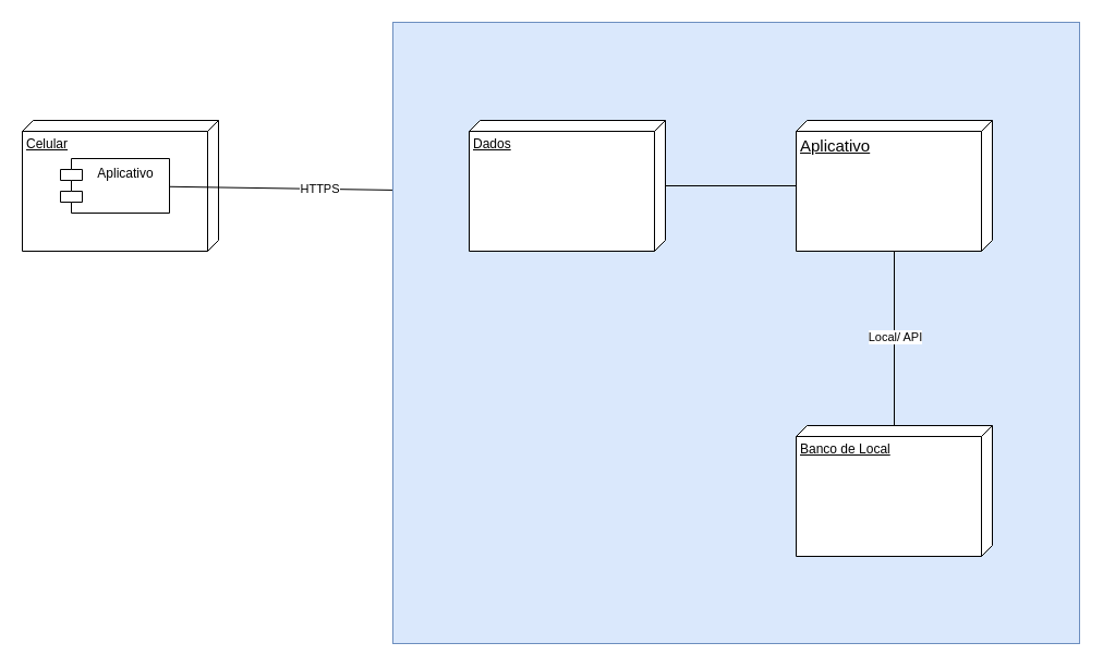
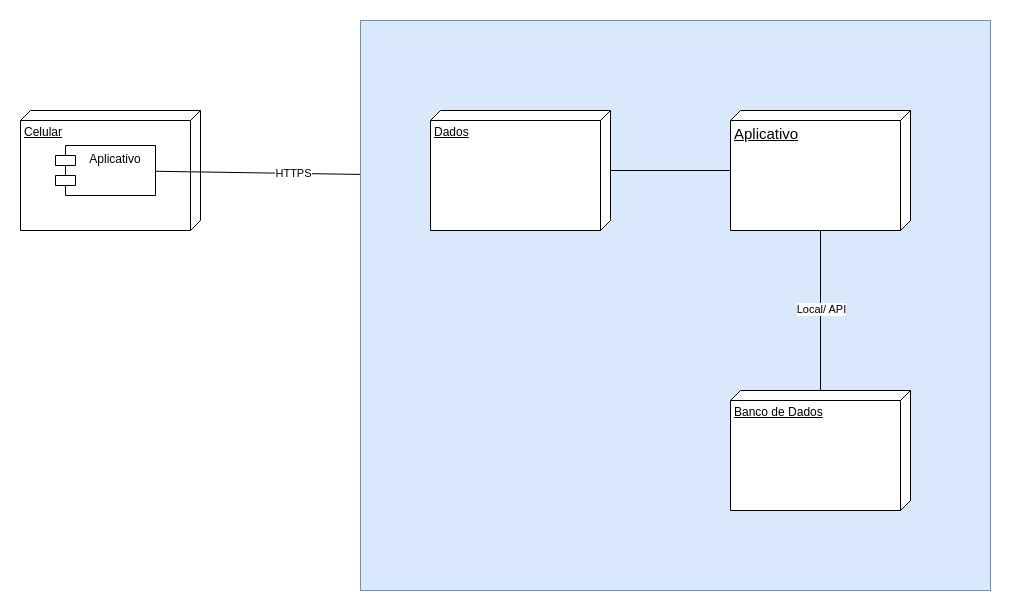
  <mxCell id="0" />
  <mxCell id="1" parent="0" />
  <mxCell id="2" value="" style="group" parent="1" vertex="1" connectable="0"><mxGeometry x="20" y="110" width="180" height="120" as="geometry" /></mxCell>
  <mxCell id="3" value="Celular" style="verticalAlign=top;align=left;spacingTop=8;spacingLeft=2;spacingRight=12;shape=cube;size=10;direction=south;fontStyle=4;html=1;whiteSpace=wrap;" parent="2" vertex="1"><mxGeometry width="180" height="120" as="geometry" /></mxCell>
  <mxCell id="4" value="Aplicativo" style="shape=module;align=left;spacingLeft=20;align=center;verticalAlign=top;whiteSpace=wrap;html=1;container=1;" parent="2" vertex="1"><mxGeometry x="35" y="35" width="100" height="50" as="geometry" /></mxCell>
  <mxCell id="5" style="rounded=0;orthogonalLoop=1;jettySize=auto;html=1;entryX=0;entryY=0;entryDx=65;entryDy=180;entryPerimeter=0;endArrow=none;endFill=0;" parent="1" source="4" target="15" edge="1"><mxGeometry relative="1" as="geometry" /></mxCell>
  <mxCell id="6" value="HTTPS" style="edgeLabel;html=1;align=center;verticalAlign=middle;resizable=0;points=[];" parent="5" vertex="1" connectable="0"><mxGeometry x="0.004" relative="1" as="geometry"><mxPoint as="offset" /></mxGeometry></mxCell>
  <mxCell id="7" value="" style="group" parent="1" vertex="1" connectable="0"><mxGeometry x="360" y="20" width="630" height="570" as="geometry" /></mxCell>
  <mxCell id="8" value="&lt;div&gt;&lt;br&gt;&lt;/div&gt;&lt;div&gt;&lt;br&gt;&lt;/div&gt;" style="html=1;whiteSpace=wrap;fillColor=#dae8fc;strokeColor=#6c8ebf;" parent="7" vertex="1"><mxGeometry width="630" height="570" as="geometry" /></mxCell>
  <mxCell id="9" value="" style="group" parent="7" vertex="1" connectable="0"><mxGeometry x="370" y="90" width="180" height="120" as="geometry" /></mxCell>
  <mxCell id="10" value="&lt;div&gt;&lt;div style=&quot;font-size: 15px;&quot;&gt;Aplicativo&lt;/div&gt;&lt;/div&gt;" style="verticalAlign=top;align=left;spacingTop=8;spacingLeft=2;spacingRight=12;shape=cube;size=10;direction=south;fontStyle=4;html=1;whiteSpace=wrap;" parent="9" vertex="1"><mxGeometry width="180" height="120" as="geometry" /></mxCell>
  <mxCell id="11" value="" style="group" parent="7" vertex="1" connectable="0"><mxGeometry x="370" y="370" width="180" height="120" as="geometry" /></mxCell>
- <mxCell id="12" value="Banco de Local" style="verticalAlign=top;align=left;spacingTop=8;spacingLeft=2;spacingRight=12;shape=cube;size=10;direction=south;fontStyle=4;html=1;whiteSpace=wrap;" parent="11" vertex="1"><mxGeometry width="180" height="120" as="geometry" /></mxCell>
+ <mxCell id="12" value="Banco de Dados" style="verticalAlign=top;align=left;spacingTop=8;spacingLeft=2;spacingRight=12;shape=cube;size=10;direction=south;fontStyle=4;html=1;whiteSpace=wrap;" parent="11" vertex="1"><mxGeometry width="180" height="120" as="geometry" /></mxCell>
  <mxCell id="13" style="edgeStyle=orthogonalEdgeStyle;rounded=0;orthogonalLoop=1;jettySize=auto;html=1;endArrow=none;endFill=0;" parent="7" source="10" target="12" edge="1"><mxGeometry relative="1" as="geometry" /></mxCell>
  <mxCell id="14" value="Local/ API" style="edgeLabel;html=1;align=center;verticalAlign=middle;resizable=0;points=[];" parent="13" vertex="1" connectable="0"><mxGeometry x="-0.024" relative="1" as="geometry"><mxPoint as="offset" /></mxGeometry></mxCell>
  <mxCell id="15" value="Dados" style="verticalAlign=top;align=left;spacingTop=8;spacingLeft=2;spacingRight=12;shape=cube;size=10;direction=south;fontStyle=4;html=1;whiteSpace=wrap;" parent="7" vertex="1"><mxGeometry x="70" y="90" width="180" height="120" as="geometry" /></mxCell>
  <mxCell id="16" style="edgeStyle=orthogonalEdgeStyle;rounded=0;orthogonalLoop=1;jettySize=auto;html=1;endArrow=none;endFill=0;" parent="7" source="10" target="15" edge="1"><mxGeometry relative="1" as="geometry" /></mxCell>
